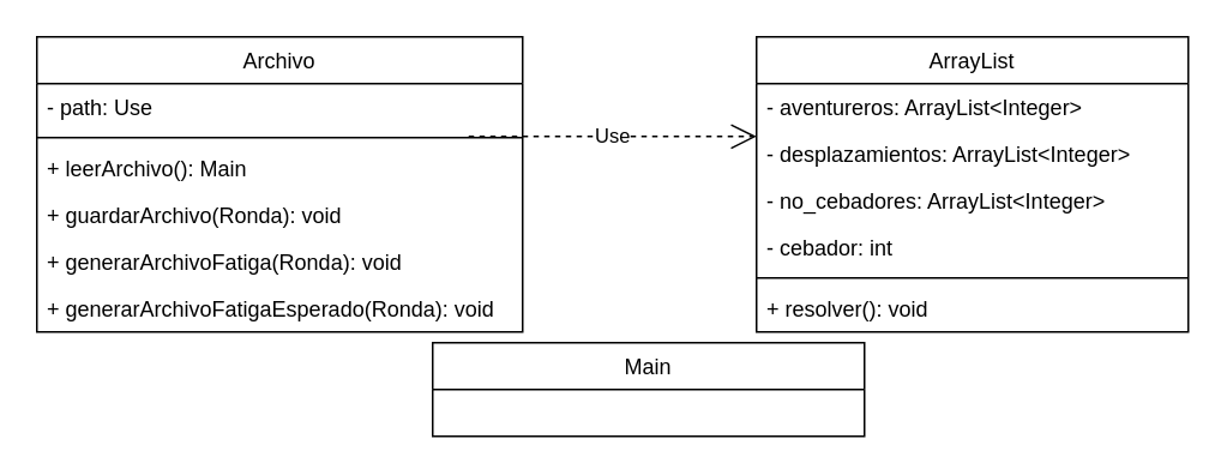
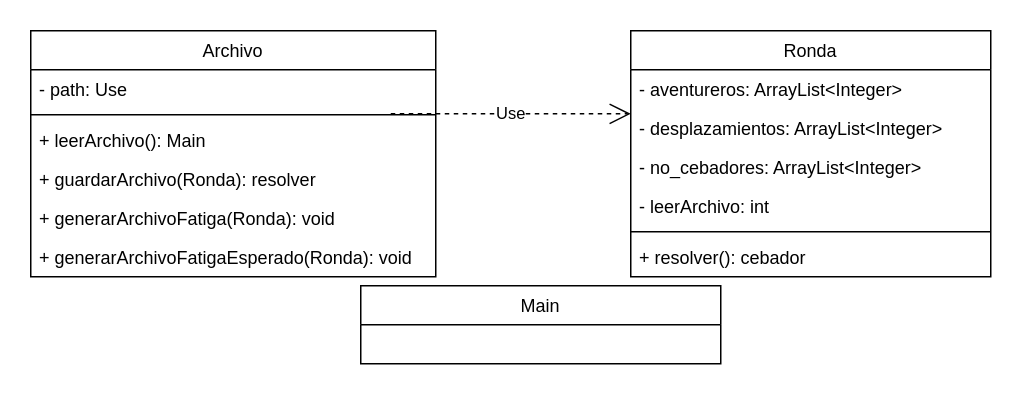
  <mxCell id="0" />
  <mxCell id="1" parent="0" />
  <mxCell id="2" value="Archivo" style="swimlane;fontStyle=0;childLayout=stackLayout;horizontal=1;startSize=26;fillColor=none;horizontalStack=0;resizeParent=1;resizeParentMax=0;resizeLast=0;collapsible=1;marginBottom=0;" parent="1" vertex="1"><mxGeometry x="20" y="20" width="270" height="164" as="geometry" /></mxCell>
  <mxCell id="3" value="- path: Use" style="text;strokeColor=none;fillColor=none;align=left;verticalAlign=top;spacingLeft=4;spacingRight=4;overflow=hidden;rotatable=0;points=[[0,0.5],[1,0.5]];portConstraint=eastwest;" parent="2" vertex="1"><mxGeometry y="26" width="270" height="26" as="geometry" /></mxCell>
  <mxCell id="4" value="" style="line;strokeWidth=1;fillColor=none;align=left;verticalAlign=middle;spacingTop=-1;spacingLeft=3;spacingRight=3;rotatable=0;labelPosition=right;points=[];portConstraint=eastwest;strokeColor=inherit;" parent="2" vertex="1"><mxGeometry y="52" width="270" height="8" as="geometry" /></mxCell>
  <mxCell id="5" value="+ leerArchivo(): Main" style="text;strokeColor=none;fillColor=none;align=left;verticalAlign=top;spacingLeft=4;spacingRight=4;overflow=hidden;rotatable=0;points=[[0,0.5],[1,0.5]];portConstraint=eastwest;" parent="2" vertex="1"><mxGeometry y="60" width="270" height="26" as="geometry" /></mxCell>
- <mxCell id="6" value="+ guardarArchivo(Ronda): void" style="text;strokeColor=none;fillColor=none;align=left;verticalAlign=top;spacingLeft=4;spacingRight=4;overflow=hidden;rotatable=0;points=[[0,0.5],[1,0.5]];portConstraint=eastwest;" parent="2" vertex="1"><mxGeometry y="86" width="270" height="26" as="geometry" /></mxCell>
+ <mxCell id="6" value="+ guardarArchivo(Ronda): resolver" style="text;strokeColor=none;fillColor=none;align=left;verticalAlign=top;spacingLeft=4;spacingRight=4;overflow=hidden;rotatable=0;points=[[0,0.5],[1,0.5]];portConstraint=eastwest;" parent="2" vertex="1"><mxGeometry y="86" width="270" height="26" as="geometry" /></mxCell>
  <mxCell id="7" value="+ generarArchivoFatiga(Ronda): void" style="text;strokeColor=none;fillColor=none;align=left;verticalAlign=top;spacingLeft=4;spacingRight=4;overflow=hidden;rotatable=0;points=[[0,0.5],[1,0.5]];portConstraint=eastwest;" vertex="1" parent="2"><mxGeometry y="112" width="270" height="26" as="geometry" /></mxCell>
  <mxCell id="8" value="+ generarArchivoFatigaEsperado(Ronda): void" style="text;strokeColor=none;fillColor=none;align=left;verticalAlign=top;spacingLeft=4;spacingRight=4;overflow=hidden;rotatable=0;points=[[0,0.5],[1,0.5]];portConstraint=eastwest;" vertex="1" parent="2"><mxGeometry y="138" width="270" height="26" as="geometry" /></mxCell>
- <mxCell id="9" value="ArrayList" style="swimlane;fontStyle=0;childLayout=stackLayout;horizontal=1;startSize=26;fillColor=none;horizontalStack=0;resizeParent=1;resizeParentMax=0;resizeLast=0;collapsible=1;marginBottom=0;" parent="1" vertex="1"><mxGeometry x="420" y="20" width="240" height="164" as="geometry" /></mxCell>
+ <mxCell id="9" value="Ronda" style="swimlane;fontStyle=0;childLayout=stackLayout;horizontal=1;startSize=26;fillColor=none;horizontalStack=0;resizeParent=1;resizeParentMax=0;resizeLast=0;collapsible=1;marginBottom=0;" parent="1" vertex="1"><mxGeometry x="420" y="20" width="240" height="164" as="geometry" /></mxCell>
  <mxCell id="10" value="- aventureros: ArrayList&lt;Integer&gt;" style="text;strokeColor=none;fillColor=none;align=left;verticalAlign=top;spacingLeft=4;spacingRight=4;overflow=hidden;rotatable=0;points=[[0,0.5],[1,0.5]];portConstraint=eastwest;" parent="9" vertex="1"><mxGeometry y="26" width="240" height="26" as="geometry" /></mxCell>
  <mxCell id="11" value="- desplazamientos: ArrayList&lt;Integer&gt;" style="text;strokeColor=none;fillColor=none;align=left;verticalAlign=top;spacingLeft=4;spacingRight=4;overflow=hidden;rotatable=0;points=[[0,0.5],[1,0.5]];portConstraint=eastwest;" parent="9" vertex="1"><mxGeometry y="52" width="240" height="26" as="geometry" /></mxCell>
  <mxCell id="12" value="- no_cebadores: ArrayList&lt;Integer&gt;" style="text;strokeColor=none;fillColor=none;align=left;verticalAlign=top;spacingLeft=4;spacingRight=4;overflow=hidden;rotatable=0;points=[[0,0.5],[1,0.5]];portConstraint=eastwest;" parent="9" vertex="1"><mxGeometry y="78" width="240" height="26" as="geometry" /></mxCell>
- <mxCell id="13" value="- cebador: int" style="text;strokeColor=none;fillColor=none;align=left;verticalAlign=top;spacingLeft=4;spacingRight=4;overflow=hidden;rotatable=0;points=[[0,0.5],[1,0.5]];portConstraint=eastwest;" parent="9" vertex="1"><mxGeometry y="104" width="240" height="26" as="geometry" /></mxCell>
+ <mxCell id="13" value="- leerArchivo: int" style="text;strokeColor=none;fillColor=none;align=left;verticalAlign=top;spacingLeft=4;spacingRight=4;overflow=hidden;rotatable=0;points=[[0,0.5],[1,0.5]];portConstraint=eastwest;" parent="9" vertex="1"><mxGeometry y="104" width="240" height="26" as="geometry" /></mxCell>
  <mxCell id="14" value="" style="line;strokeWidth=1;fillColor=none;align=left;verticalAlign=middle;spacingTop=-1;spacingLeft=3;spacingRight=3;rotatable=0;labelPosition=right;points=[];portConstraint=eastwest;strokeColor=inherit;" parent="9" vertex="1"><mxGeometry y="130" width="240" height="8" as="geometry" /></mxCell>
- <mxCell id="15" value="+ resolver(): void" style="text;strokeColor=none;fillColor=none;align=left;verticalAlign=top;spacingLeft=4;spacingRight=4;overflow=hidden;rotatable=0;points=[[0,0.5],[1,0.5]];portConstraint=eastwest;" parent="9" vertex="1"><mxGeometry y="138" width="240" height="26" as="geometry" /></mxCell>
+ <mxCell id="15" value="+ resolver(): cebador" style="text;strokeColor=none;fillColor=none;align=left;verticalAlign=top;spacingLeft=4;spacingRight=4;overflow=hidden;rotatable=0;points=[[0,0.5],[1,0.5]];portConstraint=eastwest;" parent="9" vertex="1"><mxGeometry y="138" width="240" height="26" as="geometry" /></mxCell>
  <mxCell id="16" value="Main" style="swimlane;fontStyle=0;childLayout=stackLayout;horizontal=1;startSize=26;fillColor=none;horizontalStack=0;resizeParent=1;resizeParentMax=0;resizeLast=0;collapsible=1;marginBottom=0;" parent="1" vertex="1"><mxGeometry x="240" y="190" width="240" height="52" as="geometry" /></mxCell>
  <mxCell id="17" value="Use" style="endArrow=open;endSize=12;dashed=1;html=1;rounded=0;" parent="1" edge="1"><mxGeometry width="160" relative="1" as="geometry"><mxPoint x="260" y="75.38" as="sourcePoint" /><mxPoint x="420" y="75.38" as="targetPoint" /></mxGeometry></mxCell>
